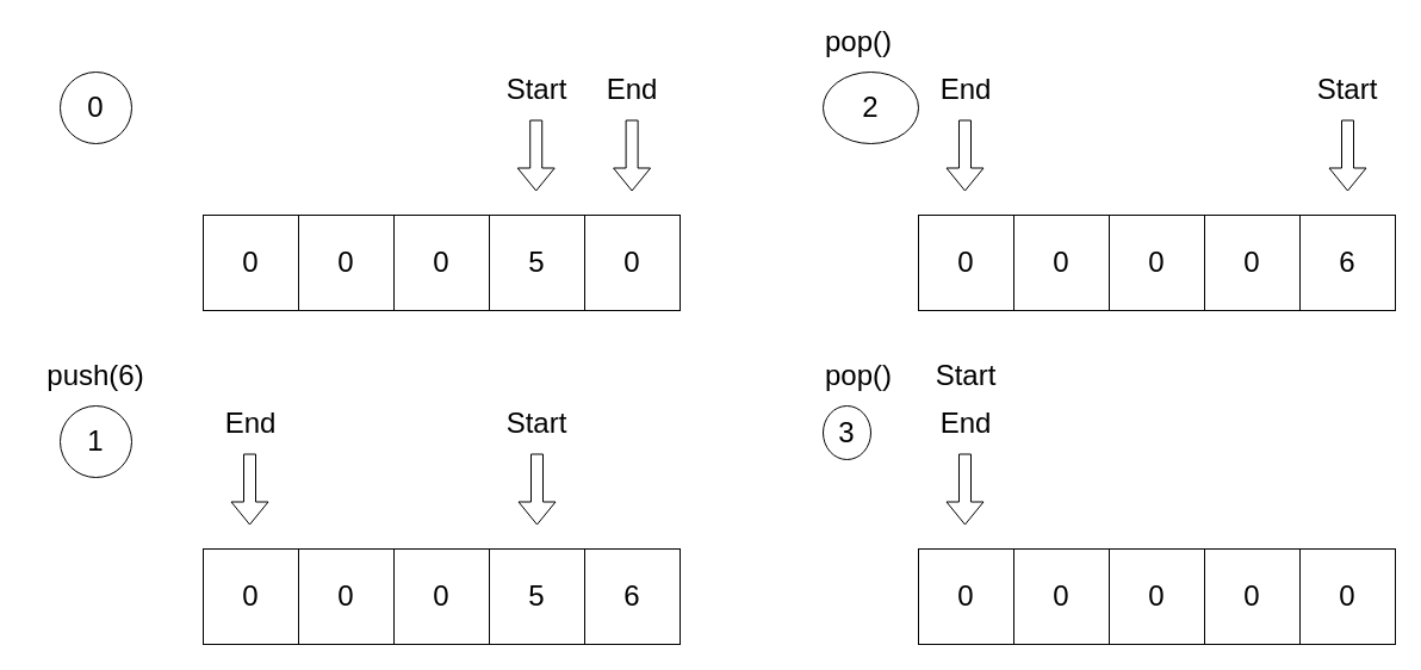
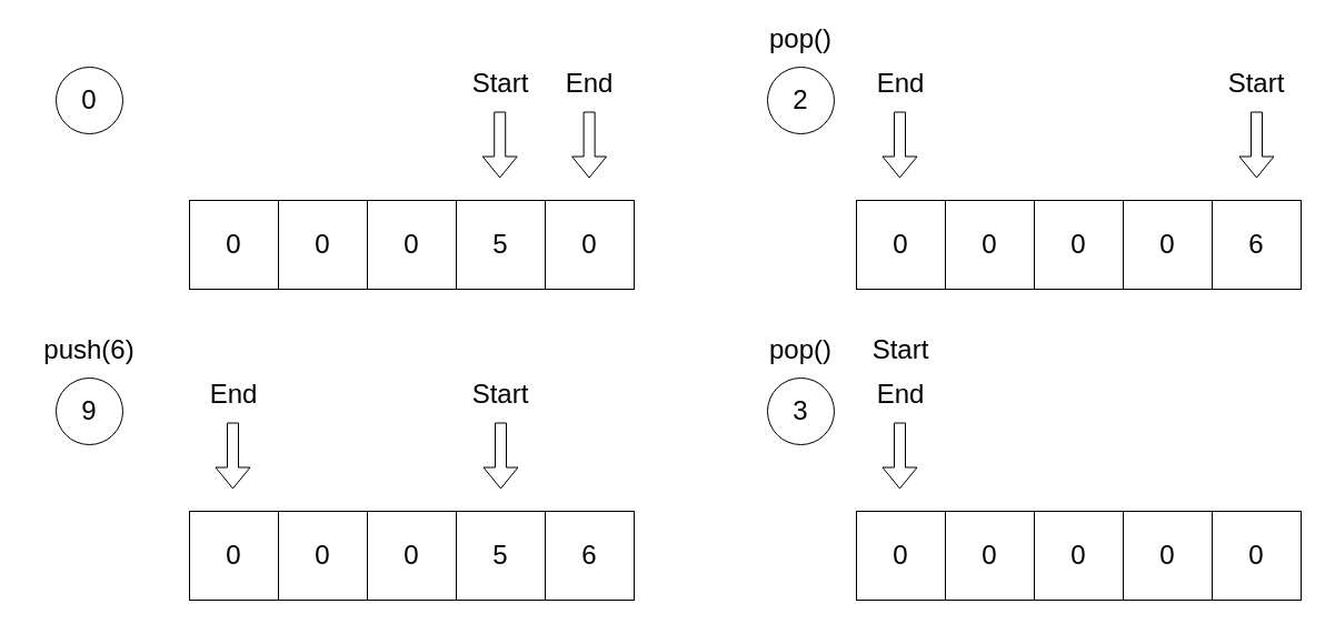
  <mxCell id="0" />
  <mxCell id="1" parent="0" />
  <mxCell id="2" value="&lt;font style=&quot;font-size: 24px;&quot;&gt;0&lt;/font&gt;" style="whiteSpace=wrap;html=1;aspect=fixed;" parent="1" vertex="1"><mxGeometry x="170" y="180" width="80" height="80" as="geometry" /></mxCell>
  <mxCell id="3" value="&lt;font style=&quot;font-size: 24px;&quot;&gt;0&lt;/font&gt;" style="whiteSpace=wrap;html=1;aspect=fixed;" parent="1" vertex="1"><mxGeometry x="250" y="180" width="80" height="80" as="geometry" /></mxCell>
  <mxCell id="4" value="&lt;font style=&quot;font-size: 24px;&quot;&gt;0&lt;/font&gt;" style="whiteSpace=wrap;html=1;aspect=fixed;" parent="1" vertex="1"><mxGeometry x="330" y="180" width="80" height="80" as="geometry" /></mxCell>
  <mxCell id="5" value="&lt;font style=&quot;font-size: 24px;&quot;&gt;0&lt;/font&gt;" style="whiteSpace=wrap;html=1;aspect=fixed;" parent="1" vertex="1"><mxGeometry x="490" y="180" width="80" height="80" as="geometry" /></mxCell>
  <mxCell id="6" value="" style="shape=flexArrow;endArrow=classic;html=1;rounded=0;" parent="1" edge="1"><mxGeometry width="50" height="50" relative="1" as="geometry"><mxPoint x="449.23" y="100" as="sourcePoint" /><mxPoint x="449.23" y="160" as="targetPoint" /></mxGeometry></mxCell>
  <mxCell id="7" value="&lt;font style=&quot;font-size: 24px;&quot;&gt;Start&lt;/font&gt;" style="text;html=1;strokeColor=none;fillColor=none;align=center;verticalAlign=middle;whiteSpace=wrap;rounded=0;" parent="1" vertex="1"><mxGeometry x="420" y="60" width="60" height="30" as="geometry" /></mxCell>
  <mxCell id="8" value="&lt;font style=&quot;font-size: 24px;&quot;&gt;End&lt;/font&gt;" style="text;html=1;strokeColor=none;fillColor=none;align=center;verticalAlign=middle;whiteSpace=wrap;rounded=0;" parent="1" vertex="1"><mxGeometry x="500" y="60" width="60" height="30" as="geometry" /></mxCell>
  <mxCell id="9" value="&lt;font style=&quot;font-size: 24px;&quot;&gt;push(6)&lt;/font&gt;" style="text;html=1;strokeColor=none;fillColor=none;align=center;verticalAlign=middle;whiteSpace=wrap;rounded=0;" parent="1" vertex="1"><mxGeometry x="20" y="300" width="120" height="30" as="geometry" /></mxCell>
  <mxCell id="10" value="" style="shape=flexArrow;endArrow=classic;html=1;rounded=0;" parent="1" edge="1"><mxGeometry width="50" height="50" relative="1" as="geometry"><mxPoint x="450" y="380" as="sourcePoint" /><mxPoint x="450" y="440" as="targetPoint" /></mxGeometry></mxCell>
  <mxCell id="11" value="&lt;font style=&quot;font-size: 24px;&quot;&gt;Start&lt;/font&gt;" style="text;html=1;strokeColor=none;fillColor=none;align=center;verticalAlign=middle;whiteSpace=wrap;rounded=0;" parent="1" vertex="1"><mxGeometry x="420" y="340" width="60" height="30" as="geometry" /></mxCell>
  <mxCell id="12" value="&lt;font style=&quot;font-size: 24px;&quot;&gt;End&lt;/font&gt;" style="text;html=1;strokeColor=none;fillColor=none;align=center;verticalAlign=middle;whiteSpace=wrap;rounded=0;" parent="1" vertex="1"><mxGeometry x="180" y="340" width="60" height="30" as="geometry" /></mxCell>
  <mxCell id="13" value="" style="shape=flexArrow;endArrow=classic;html=1;rounded=0;" parent="1" edge="1"><mxGeometry width="50" height="50" relative="1" as="geometry"><mxPoint x="209" y="380" as="sourcePoint" /><mxPoint x="209" y="440" as="targetPoint" /></mxGeometry></mxCell>
  <mxCell id="14" value="&lt;font style=&quot;font-size: 24px;&quot;&gt;pop()&lt;/font&gt;" style="text;html=1;strokeColor=none;fillColor=none;align=center;verticalAlign=middle;whiteSpace=wrap;rounded=0;" parent="1" vertex="1"><mxGeometry x="660" y="20" width="120" height="30" as="geometry" /></mxCell>
  <mxCell id="15" value="&lt;font style=&quot;font-size: 24px;&quot;&gt;pop()&lt;/font&gt;" style="text;html=1;strokeColor=none;fillColor=none;align=center;verticalAlign=middle;whiteSpace=wrap;rounded=0;" parent="1" vertex="1"><mxGeometry x="660" y="300" width="120" height="30" as="geometry" /></mxCell>
  <mxCell id="16" value="&lt;font style=&quot;font-size: 24px;&quot;&gt;5&lt;/font&gt;" style="rounded=0;whiteSpace=wrap;html=1;" parent="1" vertex="1"><mxGeometry x="410" y="180" width="80" height="80" as="geometry" /></mxCell>
  <mxCell id="17" value="" style="shape=flexArrow;endArrow=classic;html=1;rounded=0;" parent="1" edge="1"><mxGeometry width="50" height="50" relative="1" as="geometry"><mxPoint x="529.62" y="100" as="sourcePoint" /><mxPoint x="529.62" y="160" as="targetPoint" /></mxGeometry></mxCell>
  <mxCell id="18" value="&lt;font style=&quot;font-size: 24px;&quot;&gt;0&lt;/font&gt;" style="whiteSpace=wrap;html=1;aspect=fixed;" parent="1" vertex="1"><mxGeometry x="170" y="460" width="80" height="80" as="geometry" /></mxCell>
  <mxCell id="19" value="&lt;font style=&quot;font-size: 24px;&quot;&gt;0&lt;/font&gt;" style="whiteSpace=wrap;html=1;aspect=fixed;" parent="1" vertex="1"><mxGeometry x="250" y="460" width="80" height="80" as="geometry" /></mxCell>
  <mxCell id="20" value="&lt;font style=&quot;font-size: 24px;&quot;&gt;0&lt;/font&gt;" style="whiteSpace=wrap;html=1;aspect=fixed;" parent="1" vertex="1"><mxGeometry x="330" y="460" width="80" height="80" as="geometry" /></mxCell>
  <mxCell id="21" value="&lt;font style=&quot;font-size: 24px;&quot;&gt;5&lt;/font&gt;" style="rounded=0;whiteSpace=wrap;html=1;" parent="1" vertex="1"><mxGeometry x="410" y="460" width="80" height="80" as="geometry" /></mxCell>
  <mxCell id="22" value="&lt;font style=&quot;font-size: 24px;&quot;&gt;6&lt;/font&gt;" style="rounded=0;whiteSpace=wrap;html=1;" parent="1" vertex="1"><mxGeometry x="490" y="460" width="80" height="80" as="geometry" /></mxCell>
  <mxCell id="23" value="" style="shape=flexArrow;endArrow=classic;html=1;rounded=0;" parent="1" edge="1"><mxGeometry width="50" height="50" relative="1" as="geometry"><mxPoint x="1130" y="100" as="sourcePoint" /><mxPoint x="1130" y="160" as="targetPoint" /></mxGeometry></mxCell>
  <mxCell id="24" value="&lt;font style=&quot;font-size: 24px;&quot;&gt;Start&lt;/font&gt;" style="text;html=1;strokeColor=none;fillColor=none;align=center;verticalAlign=middle;whiteSpace=wrap;rounded=0;" parent="1" vertex="1"><mxGeometry x="1100" y="60" width="60" height="30" as="geometry" /></mxCell>
  <mxCell id="25" value="&lt;font style=&quot;font-size: 24px;&quot;&gt;End&lt;/font&gt;" style="text;html=1;strokeColor=none;fillColor=none;align=center;verticalAlign=middle;whiteSpace=wrap;rounded=0;" parent="1" vertex="1"><mxGeometry x="780" y="60" width="60" height="30" as="geometry" /></mxCell>
  <mxCell id="26" value="" style="shape=flexArrow;endArrow=classic;html=1;rounded=0;" parent="1" edge="1"><mxGeometry width="50" height="50" relative="1" as="geometry"><mxPoint x="809" y="100" as="sourcePoint" /><mxPoint x="809" y="160" as="targetPoint" /></mxGeometry></mxCell>
  <mxCell id="27" value="&lt;font style=&quot;font-size: 24px;&quot;&gt;0&lt;/font&gt;" style="whiteSpace=wrap;html=1;aspect=fixed;" parent="1" vertex="1"><mxGeometry x="770" y="180" width="80" height="80" as="geometry" /></mxCell>
  <mxCell id="28" value="&lt;font style=&quot;font-size: 24px;&quot;&gt;0&lt;/font&gt;" style="whiteSpace=wrap;html=1;aspect=fixed;" parent="1" vertex="1"><mxGeometry x="850" y="180" width="80" height="80" as="geometry" /></mxCell>
  <mxCell id="29" value="&lt;font style=&quot;font-size: 24px;&quot;&gt;0&lt;/font&gt;" style="whiteSpace=wrap;html=1;aspect=fixed;" parent="1" vertex="1"><mxGeometry x="930" y="180" width="80" height="80" as="geometry" /></mxCell>
  <mxCell id="30" value="&lt;font style=&quot;font-size: 24px;&quot;&gt;0&lt;/font&gt;" style="rounded=0;whiteSpace=wrap;html=1;" parent="1" vertex="1"><mxGeometry x="1010" y="180" width="80" height="80" as="geometry" /></mxCell>
  <mxCell id="31" value="&lt;font style=&quot;font-size: 24px;&quot;&gt;6&lt;/font&gt;" style="rounded=0;whiteSpace=wrap;html=1;" parent="1" vertex="1"><mxGeometry x="1090" y="180" width="80" height="80" as="geometry" /></mxCell>
  <mxCell id="32" value="&lt;font style=&quot;font-size: 24px;&quot;&gt;End&lt;/font&gt;" style="text;html=1;strokeColor=none;fillColor=none;align=center;verticalAlign=middle;whiteSpace=wrap;rounded=0;" parent="1" vertex="1"><mxGeometry x="780" y="340" width="60" height="30" as="geometry" /></mxCell>
  <mxCell id="33" value="" style="shape=flexArrow;endArrow=classic;html=1;rounded=0;" parent="1" edge="1"><mxGeometry width="50" height="50" relative="1" as="geometry"><mxPoint x="809" y="380" as="sourcePoint" /><mxPoint x="809" y="440" as="targetPoint" /></mxGeometry></mxCell>
  <mxCell id="34" value="&lt;font style=&quot;font-size: 24px;&quot;&gt;0&lt;/font&gt;" style="whiteSpace=wrap;html=1;aspect=fixed;" parent="1" vertex="1"><mxGeometry x="770" y="460" width="80" height="80" as="geometry" /></mxCell>
  <mxCell id="35" value="&lt;font style=&quot;font-size: 24px;&quot;&gt;0&lt;/font&gt;" style="whiteSpace=wrap;html=1;aspect=fixed;" parent="1" vertex="1"><mxGeometry x="850" y="460" width="80" height="80" as="geometry" /></mxCell>
  <mxCell id="36" value="&lt;font style=&quot;font-size: 24px;&quot;&gt;0&lt;/font&gt;" style="whiteSpace=wrap;html=1;aspect=fixed;" parent="1" vertex="1"><mxGeometry x="930" y="460" width="80" height="80" as="geometry" /></mxCell>
  <mxCell id="37" value="&lt;font style=&quot;font-size: 24px;&quot;&gt;0&lt;/font&gt;" style="rounded=0;whiteSpace=wrap;html=1;" parent="1" vertex="1"><mxGeometry x="1010" y="460" width="80" height="80" as="geometry" /></mxCell>
  <mxCell id="38" value="&lt;font style=&quot;font-size: 24px;&quot;&gt;0&lt;/font&gt;" style="rounded=0;whiteSpace=wrap;html=1;" parent="1" vertex="1"><mxGeometry x="1090" y="460" width="80" height="80" as="geometry" /></mxCell>
  <mxCell id="39" value="&lt;font style=&quot;font-size: 24px;&quot;&gt;Start&lt;/font&gt;" style="text;html=1;strokeColor=none;fillColor=none;align=center;verticalAlign=middle;whiteSpace=wrap;rounded=0;" parent="1" vertex="1"><mxGeometry x="780" y="300" width="60" height="30" as="geometry" /></mxCell>
  <mxCell id="40" value="&lt;font style=&quot;font-size: 24px;&quot;&gt;0&lt;/font&gt;" style="ellipse;whiteSpace=wrap;html=1;" vertex="1" parent="1"><mxGeometry x="50" y="60" width="60" height="60" as="geometry" /></mxCell>
- <mxCell id="41" value="&lt;font style=&quot;font-size: 24px;&quot;&gt;1&lt;/font&gt;" style="ellipse;whiteSpace=wrap;html=1;" vertex="1" parent="1"><mxGeometry x="50" y="340" width="60" height="60" as="geometry" /></mxCell>
- <mxCell id="42" value="&lt;font style=&quot;font-size: 24px;&quot;&gt;2&lt;/font&gt;" style="ellipse;whiteSpace=wrap;html=1;" vertex="1" parent="1"><mxGeometry x="690" y="60" width="80" height="60" as="geometry" /></mxCell>
- <mxCell id="43" value="&lt;font style=&quot;font-size: 24px;&quot;&gt;3&lt;/font&gt;" style="ellipse;whiteSpace=wrap;html=1;" vertex="1" parent="1"><mxGeometry x="690" y="340" width="40" height="45" as="geometry" /></mxCell>
+ <mxCell id="41" value="&lt;font style=&quot;font-size: 24px;&quot;&gt;9&lt;/font&gt;" style="ellipse;whiteSpace=wrap;html=1;" vertex="1" parent="1"><mxGeometry x="50" y="340" width="60" height="60" as="geometry" /></mxCell>
+ <mxCell id="42" value="&lt;font style=&quot;font-size: 24px;&quot;&gt;2&lt;/font&gt;" style="ellipse;whiteSpace=wrap;html=1;" vertex="1" parent="1"><mxGeometry x="690" y="60" width="60" height="60" as="geometry" /></mxCell>
+ <mxCell id="43" value="&lt;font style=&quot;font-size: 24px;&quot;&gt;3&lt;/font&gt;" style="ellipse;whiteSpace=wrap;html=1;" vertex="1" parent="1"><mxGeometry x="690" y="340" width="60" height="60" as="geometry" /></mxCell>
